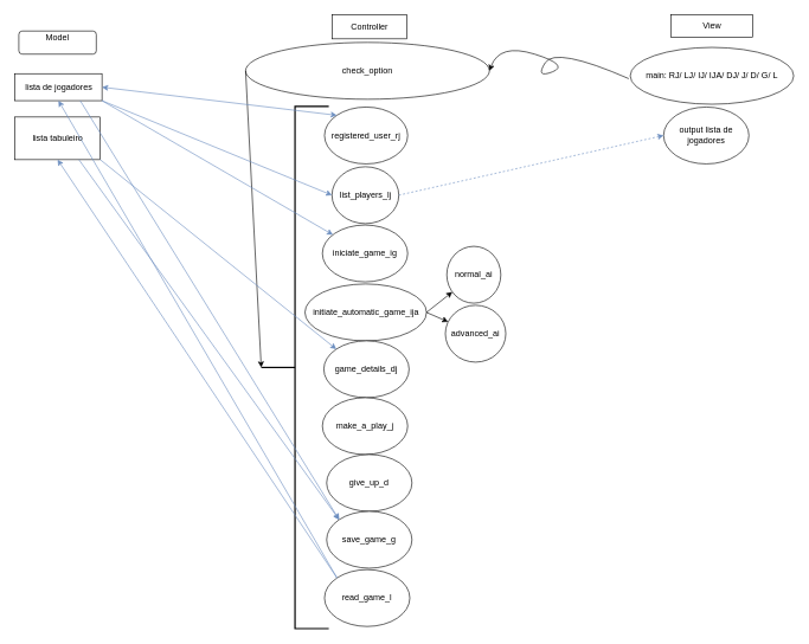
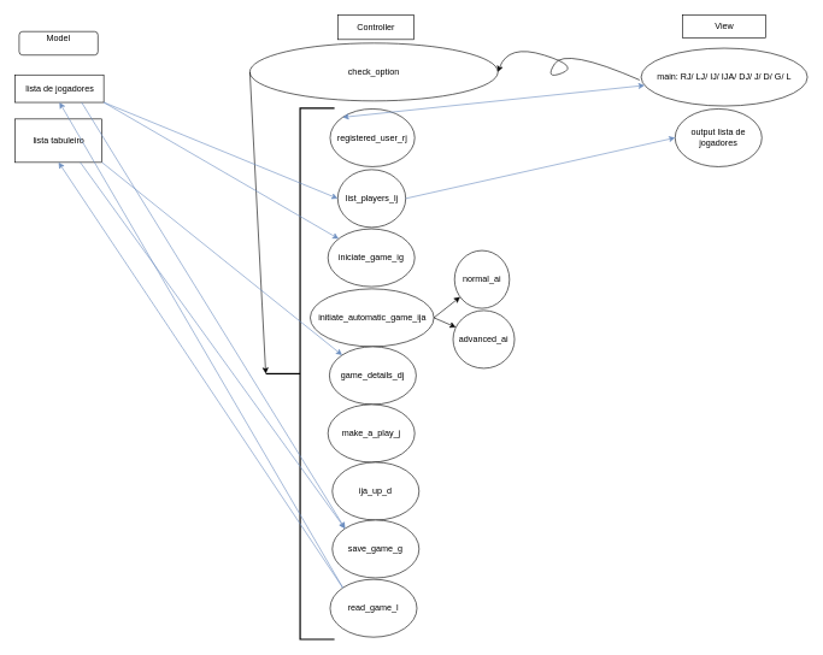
  <mxCell id="0" />
  <mxCell id="1" parent="0" />
  <mxCell id="2" value="&lt;div&gt;Model&lt;/div&gt;&lt;div&gt;&lt;br&gt;&lt;/div&gt;" style="whiteSpace=wrap;html=1;rounded=1;" vertex="1" parent="1"><mxGeometry x="26" y="43" width="109" height="32.5" as="geometry" /></mxCell>
  <mxCell id="3" value="View" style="rounded=0;whiteSpace=wrap;html=1;" vertex="1" parent="1"><mxGeometry x="943.5" y="20" width="115" height="32" as="geometry" /></mxCell>
  <mxCell id="4" value="Controller" style="rounded=0;whiteSpace=wrap;html=1;" vertex="1" parent="1"><mxGeometry x="467" y="20" width="105" height="34" as="geometry" /></mxCell>
  <mxCell id="5" value="lista de jogadores" style="rounded=0;whiteSpace=wrap;html=1;" vertex="1" parent="1"><mxGeometry x="20.5" y="103" width="122.5" height="38" as="geometry" /></mxCell>
  <mxCell id="6" value="&lt;div&gt;lista tabuleiro&lt;br&gt;&lt;/div&gt;" style="rounded=0;whiteSpace=wrap;html=1;" vertex="1" parent="1"><mxGeometry x="20.5" y="164" width="120" height="60" as="geometry" /></mxCell>
  <mxCell id="7" value="main: RJ/ LJ/ IJ/ IJA/ DJ/ J/ D/ G/ L" style="ellipse;whiteSpace=wrap;html=1;" vertex="1" parent="1"><mxGeometry x="886" y="66" width="230" height="80" as="geometry" /></mxCell>
  <mxCell id="8" value="check_option" style="ellipse;whiteSpace=wrap;html=1;" vertex="1" parent="1"><mxGeometry x="345" y="59" width="343" height="80" as="geometry" /></mxCell>
  <mxCell id="9" value="registered_user_rj" style="ellipse;whiteSpace=wrap;html=1;" vertex="1" parent="1"><mxGeometry x="456" y="150" width="117" height="80" as="geometry" /></mxCell>
  <mxCell id="10" value="" style="curved=1;endArrow=classic;html=1;rounded=0;entryX=1;entryY=0.5;entryDx=0;entryDy=0;" edge="1" parent="1" target="8"><mxGeometry width="50" height="50" relative="1" as="geometry"><mxPoint x="884" y="110" as="sourcePoint" /><mxPoint x="752" y="60" as="targetPoint" /><Array as="points"><mxPoint x="781" y="65" /><mxPoint x="752" y="110" /><mxPoint x="801" y="91" /><mxPoint x="702" y="60" /></Array></mxGeometry></mxCell>
  <mxCell id="11" value="list_players_lj" style="ellipse;whiteSpace=wrap;html=1;" vertex="1" parent="1"><mxGeometry x="466.5" y="234" width="94" height="80" as="geometry" /></mxCell>
  <mxCell id="12" value="output lista de jogadores" style="ellipse;whiteSpace=wrap;html=1;" vertex="1" parent="1"><mxGeometry x="933" y="150" width="120" height="80" as="geometry" /></mxCell>
  <mxCell id="13" value="iniciate_game_ig" style="ellipse;whiteSpace=wrap;html=1;rounded=0;sketch=0;" vertex="1" parent="1"><mxGeometry x="453" y="316" width="120" height="80" as="geometry" /></mxCell>
  <mxCell id="14" value="initiate_automatic_game_ija" style="ellipse;whiteSpace=wrap;html=1;rounded=0;sketch=0;" vertex="1" parent="1"><mxGeometry x="428.5" y="399" width="171" height="80" as="geometry" /></mxCell>
  <mxCell id="15" value="game_details_dj" style="ellipse;whiteSpace=wrap;html=1;rounded=0;sketch=0;" vertex="1" parent="1"><mxGeometry x="455" y="479" width="120" height="80" as="geometry" /></mxCell>
  <mxCell id="16" value="make_a_play_j" style="ellipse;whiteSpace=wrap;html=1;rounded=0;sketch=0;" vertex="1" parent="1"><mxGeometry x="453" y="559" width="120" height="80" as="geometry" /></mxCell>
- <mxCell id="17" value="give_up_d" style="ellipse;whiteSpace=wrap;html=1;rounded=0;sketch=0;" vertex="1" parent="1"><mxGeometry x="459" y="639" width="120" height="80" as="geometry" /></mxCell>
+ <mxCell id="17" value="ija_up_d" style="ellipse;whiteSpace=wrap;html=1;rounded=0;sketch=0;" vertex="1" parent="1"><mxGeometry x="459" y="639" width="120" height="80" as="geometry" /></mxCell>
  <mxCell id="18" value="save_game_g" style="ellipse;whiteSpace=wrap;html=1;rounded=0;sketch=0;" vertex="1" parent="1"><mxGeometry x="459" y="719" width="120" height="80" as="geometry" /></mxCell>
  <mxCell id="19" value="read_game_l" style="ellipse;whiteSpace=wrap;html=1;rounded=0;sketch=0;" vertex="1" parent="1"><mxGeometry x="456" y="801" width="120" height="80" as="geometry" /></mxCell>
  <mxCell id="20" value="" style="endArrow=classic;html=1;rounded=1;sketch=0;curved=0;exitX=1;exitY=0.5;exitDx=0;exitDy=0;" edge="1" parent="1" source="14" target="21"><mxGeometry width="50" height="50" relative="1" as="geometry"><mxPoint x="538" y="461" as="sourcePoint" /><mxPoint x="642" y="399" as="targetPoint" /></mxGeometry></mxCell>
  <mxCell id="21" value="normal_ai" style="ellipse;whiteSpace=wrap;html=1;rounded=0;sketch=0;" vertex="1" parent="1"><mxGeometry x="628" y="346" width="76" height="80" as="geometry" /></mxCell>
  <mxCell id="22" value="" style="endArrow=classic;html=1;rounded=1;sketch=0;curved=0;exitX=1;exitY=0.5;exitDx=0;exitDy=0;" edge="1" parent="1" source="14" target="23"><mxGeometry width="50" height="50" relative="1" as="geometry"><mxPoint x="538" y="461" as="sourcePoint" /><mxPoint x="628" y="462" as="targetPoint" /></mxGeometry></mxCell>
  <mxCell id="23" value="advanced_ai" style="ellipse;whiteSpace=wrap;html=1;rounded=0;sketch=0;" vertex="1" parent="1"><mxGeometry x="626" y="429" width="85" height="80" as="geometry" /></mxCell>
  <mxCell id="24" value="" style="strokeWidth=2;html=1;shape=mxgraph.flowchart.annotation_2;align=left;labelPosition=right;pointerEvents=1;rounded=0;sketch=0;" vertex="1" parent="1"><mxGeometry x="367" y="149" width="95" height="735" as="geometry" /></mxCell>
  <mxCell id="25" value="" style="endArrow=classic;html=1;rounded=1;sketch=0;curved=0;exitX=0;exitY=0.5;exitDx=0;exitDy=0;entryX=0;entryY=0.5;entryDx=0;entryDy=0;entryPerimeter=0;" edge="1" parent="1" source="8" target="24"><mxGeometry width="50" height="50" relative="1" as="geometry"><mxPoint x="538" y="481" as="sourcePoint" /><mxPoint x="257" y="318" as="targetPoint" /></mxGeometry></mxCell>
- <mxCell id="26" value="" style="endArrow=classic;startArrow=classic;html=1;rounded=1;sketch=0;curved=0;exitX=0;exitY=0;exitDx=0;exitDy=0;entryX=1;entryY=0.5;entryDx=0;entryDy=0;fillColor=#dae8fc;strokeColor=#6c8ebf;" edge="1" parent="1" source="9" target="5"><mxGeometry width="50" height="50" relative="1" as="geometry"><mxPoint x="538" y="421" as="sourcePoint" /><mxPoint x="588" y="371" as="targetPoint" /></mxGeometry></mxCell>
+ <mxCell id="26" value="" style="endArrow=classic;startArrow=classic;html=1;rounded=1;sketch=0;curved=0;exitX=0;exitY=0;exitDx=0;exitDy=0;fillColor=#dae8fc;strokeColor=#6c8ebf;" edge="1" parent="1" source="9" target="7"><mxGeometry width="50" height="50" relative="1" as="geometry"><mxPoint x="538" y="421" as="sourcePoint" /><mxPoint x="588" y="371" as="targetPoint" /></mxGeometry></mxCell>
  <mxCell id="27" value="" style="endArrow=classic;html=1;rounded=1;sketch=0;curved=0;exitX=1;exitY=1;exitDx=0;exitDy=0;entryX=0;entryY=0.5;entryDx=0;entryDy=0;fillColor=#dae8fc;strokeColor=#6c8ebf;" edge="1" parent="1" source="5" target="11"><mxGeometry width="50" height="50" relative="1" as="geometry"><mxPoint x="418" y="421" as="sourcePoint" /><mxPoint x="468" y="371" as="targetPoint" /></mxGeometry></mxCell>
- <mxCell id="28" value="" style="endArrow=classic;html=1;rounded=1;sketch=0;curved=0;exitX=1;exitY=0.5;exitDx=0;exitDy=0;entryX=0;entryY=0.5;entryDx=0;entryDy=0;fillColor=#dae8fc;strokeColor=#6c8ebf;dashed=1;" edge="1" parent="1" source="11" target="12"><mxGeometry width="50" height="50" relative="1" as="geometry"><mxPoint x="898" y="421" as="sourcePoint" /><mxPoint x="929" y="265" as="targetPoint" /></mxGeometry></mxCell>
+ <mxCell id="28" value="" style="endArrow=classic;html=1;rounded=1;sketch=0;curved=0;exitX=1;exitY=0.5;exitDx=0;exitDy=0;entryX=0;entryY=0.5;entryDx=0;entryDy=0;fillColor=#dae8fc;strokeColor=#6c8ebf;" edge="1" parent="1" source="11" target="12"><mxGeometry width="50" height="50" relative="1" as="geometry"><mxPoint x="898" y="421" as="sourcePoint" /><mxPoint x="929" y="265" as="targetPoint" /></mxGeometry></mxCell>
  <mxCell id="29" value="" style="endArrow=classic;html=1;rounded=1;sketch=0;curved=0;exitX=1;exitY=1;exitDx=0;exitDy=0;fillColor=#dae8fc;strokeColor=#6c8ebf;" edge="1" parent="1" source="5" target="13"><mxGeometry width="50" height="50" relative="1" as="geometry"><mxPoint x="153" y="151" as="sourcePoint" /><mxPoint x="476.5" y="284" as="targetPoint" /></mxGeometry></mxCell>
  <mxCell id="30" value="" style="endArrow=classic;html=1;rounded=1;sketch=0;curved=0;exitX=1;exitY=1;exitDx=0;exitDy=0;fillColor=#dae8fc;strokeColor=#6c8ebf;entryX=0;entryY=0;entryDx=0;entryDy=0;" edge="1" parent="1" target="15"><mxGeometry width="50" height="50" relative="1" as="geometry"><mxPoint x="140.5" y="224" as="sourcePoint" /><mxPoint x="465.27" y="412.718" as="targetPoint" /></mxGeometry></mxCell>
  <mxCell id="31" value="" style="endArrow=classic;html=1;rounded=1;sketch=0;curved=0;exitX=0.75;exitY=1;exitDx=0;exitDy=0;fillColor=#dae8fc;strokeColor=#6c8ebf;entryX=0;entryY=0;entryDx=0;entryDy=0;" edge="1" parent="1" source="6" target="18"><mxGeometry width="50" height="50" relative="1" as="geometry"><mxPoint x="24" y="369" as="sourcePoint" /><mxPoint x="356.074" y="635.716" as="targetPoint" /></mxGeometry></mxCell>
  <mxCell id="32" value="" style="endArrow=classic;html=1;rounded=1;sketch=0;curved=0;exitX=0.75;exitY=1;exitDx=0;exitDy=0;fillColor=#dae8fc;strokeColor=#6c8ebf;entryX=0;entryY=0;entryDx=0;entryDy=0;" edge="1" parent="1" source="5" target="18"><mxGeometry width="50" height="50" relative="1" as="geometry"><mxPoint x="130.5" y="244" as="sourcePoint" /><mxPoint x="496.574" y="750.716" as="targetPoint" /></mxGeometry></mxCell>
  <mxCell id="33" value="" style="endArrow=classic;html=1;rounded=1;sketch=0;curved=0;exitX=0;exitY=0;exitDx=0;exitDy=0;fillColor=#dae8fc;strokeColor=#6c8ebf;entryX=0.5;entryY=1;entryDx=0;entryDy=0;" edge="1" parent="1" source="19" target="6"><mxGeometry width="50" height="50" relative="1" as="geometry"><mxPoint x="120.5" y="234" as="sourcePoint" /><mxPoint x="486.574" y="740.716" as="targetPoint" /></mxGeometry></mxCell>
  <mxCell id="34" value="" style="endArrow=classic;html=1;rounded=1;sketch=0;curved=0;exitX=0;exitY=0;exitDx=0;exitDy=0;fillColor=#dae8fc;strokeColor=#6c8ebf;entryX=0.5;entryY=1;entryDx=0;entryDy=0;" edge="1" parent="1" source="19" target="5"><mxGeometry width="50" height="50" relative="1" as="geometry"><mxPoint x="483.574" y="822.716" as="sourcePoint" /><mxPoint x="90.5" y="234" as="targetPoint" /></mxGeometry></mxCell>
